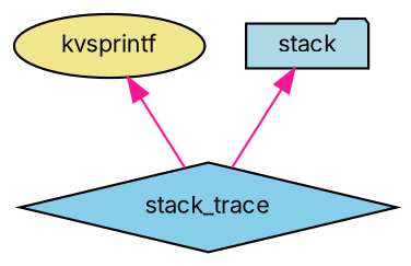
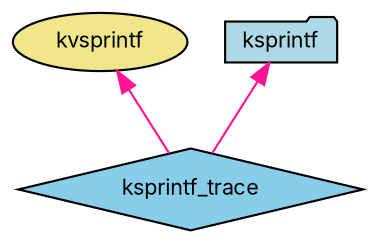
  digraph {
    fontname=Inter
    rankdir=TB
    node [color=black fontname=Inter fontsize=10 style=filled]
    edge [color=deeppink dir=back fontname=Inter fontsize=10 labelfontname=Helvetica labelfontsize=10 style=solid]
    n1 [fillcolor=khaki fontcolor=black height=0.2 label=kvsprintf shape=ellipse width=0.4]
-   n2 [fillcolor=skyblue height=0.2 label=stack_trace shape=diamond width=0.4]
-   n3 [fillcolor=lightblue height=0.2 label=stack shape=folder width=0.4]
+   n2 [fillcolor=skyblue height=0.2 label=ksprintf_trace shape=diamond width=0.4]
+   n3 [fillcolor=lightblue height=0.2 label=ksprintf shape=folder width=0.4]
    n1 -> n2
    n3 -> n2
  }
